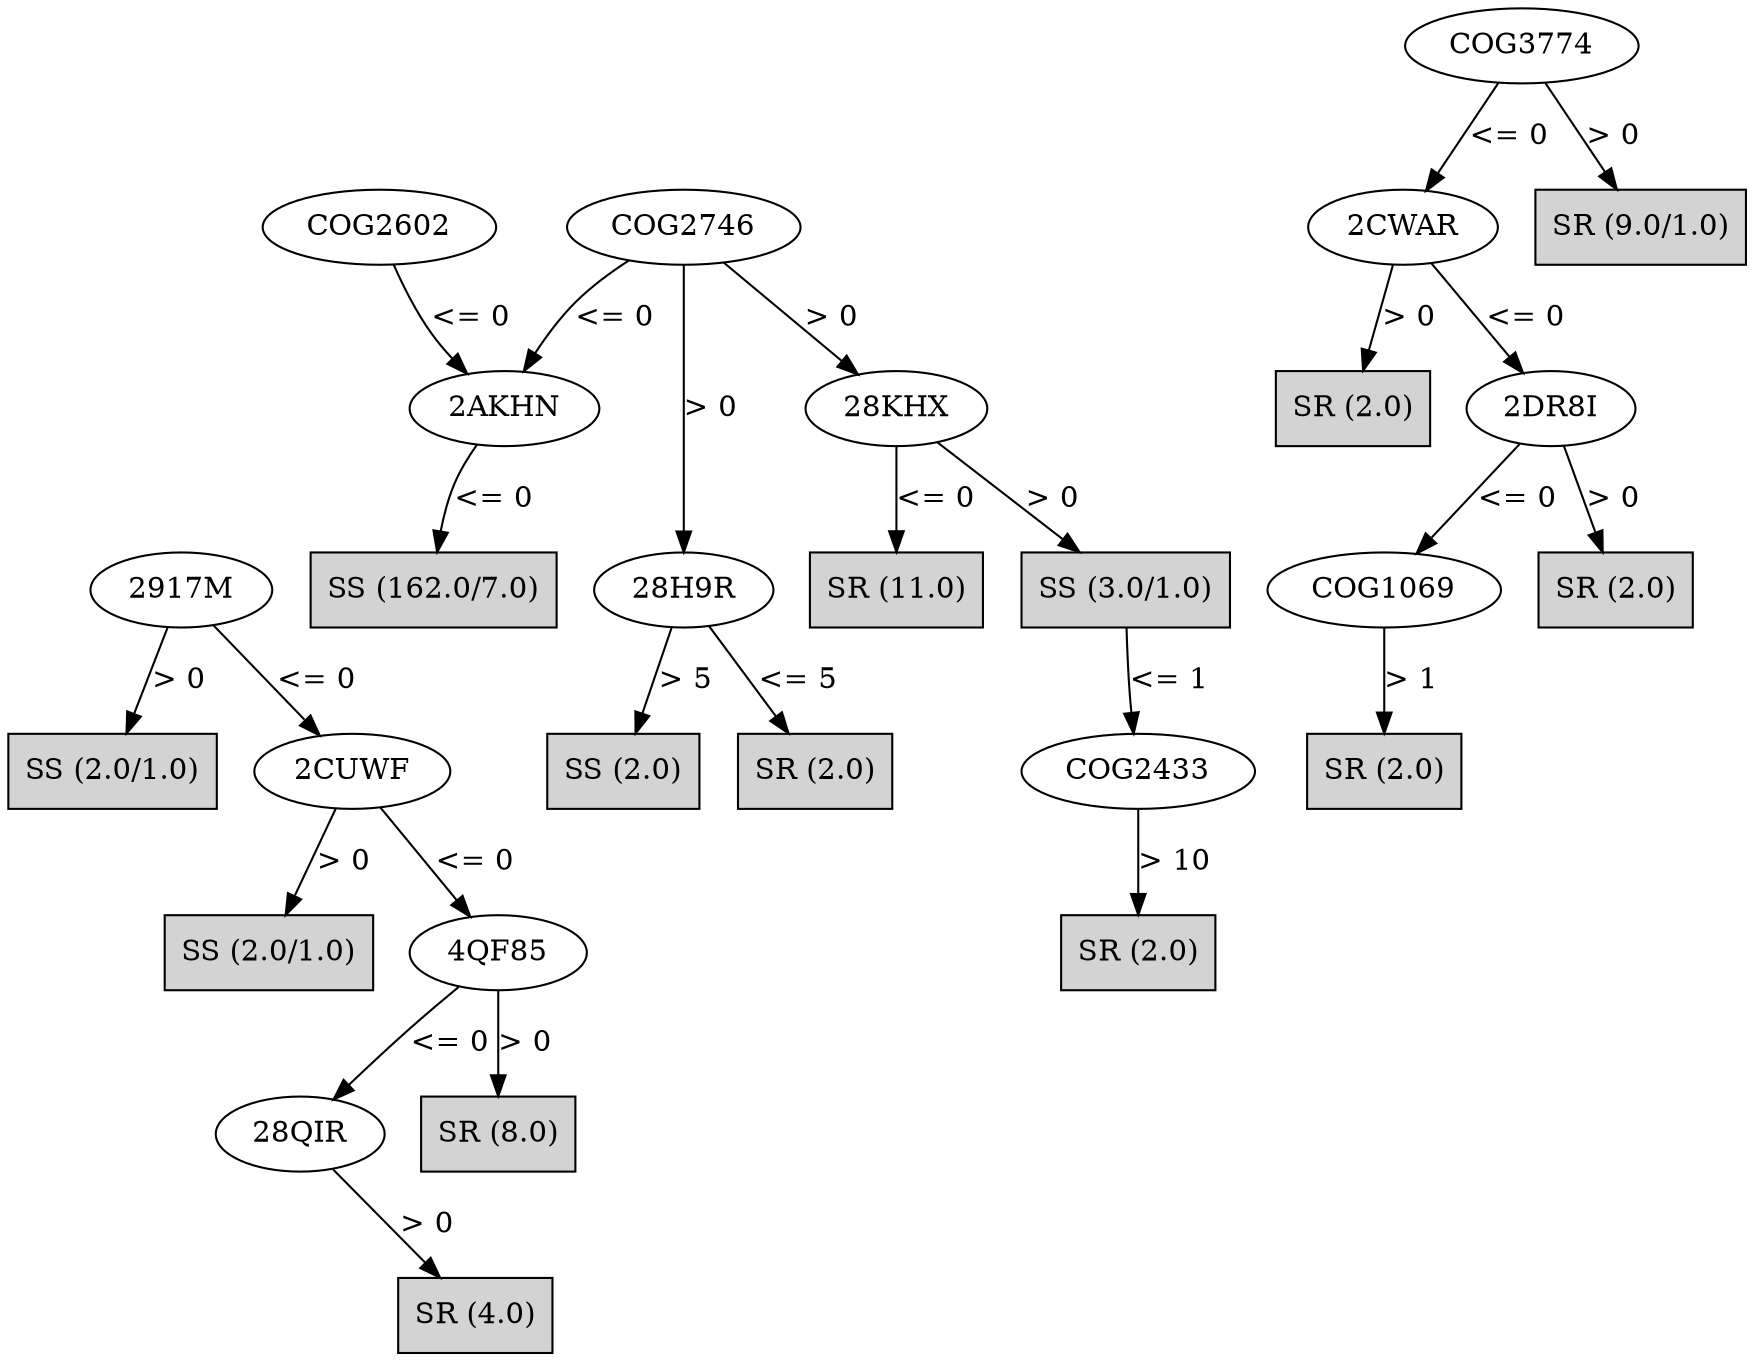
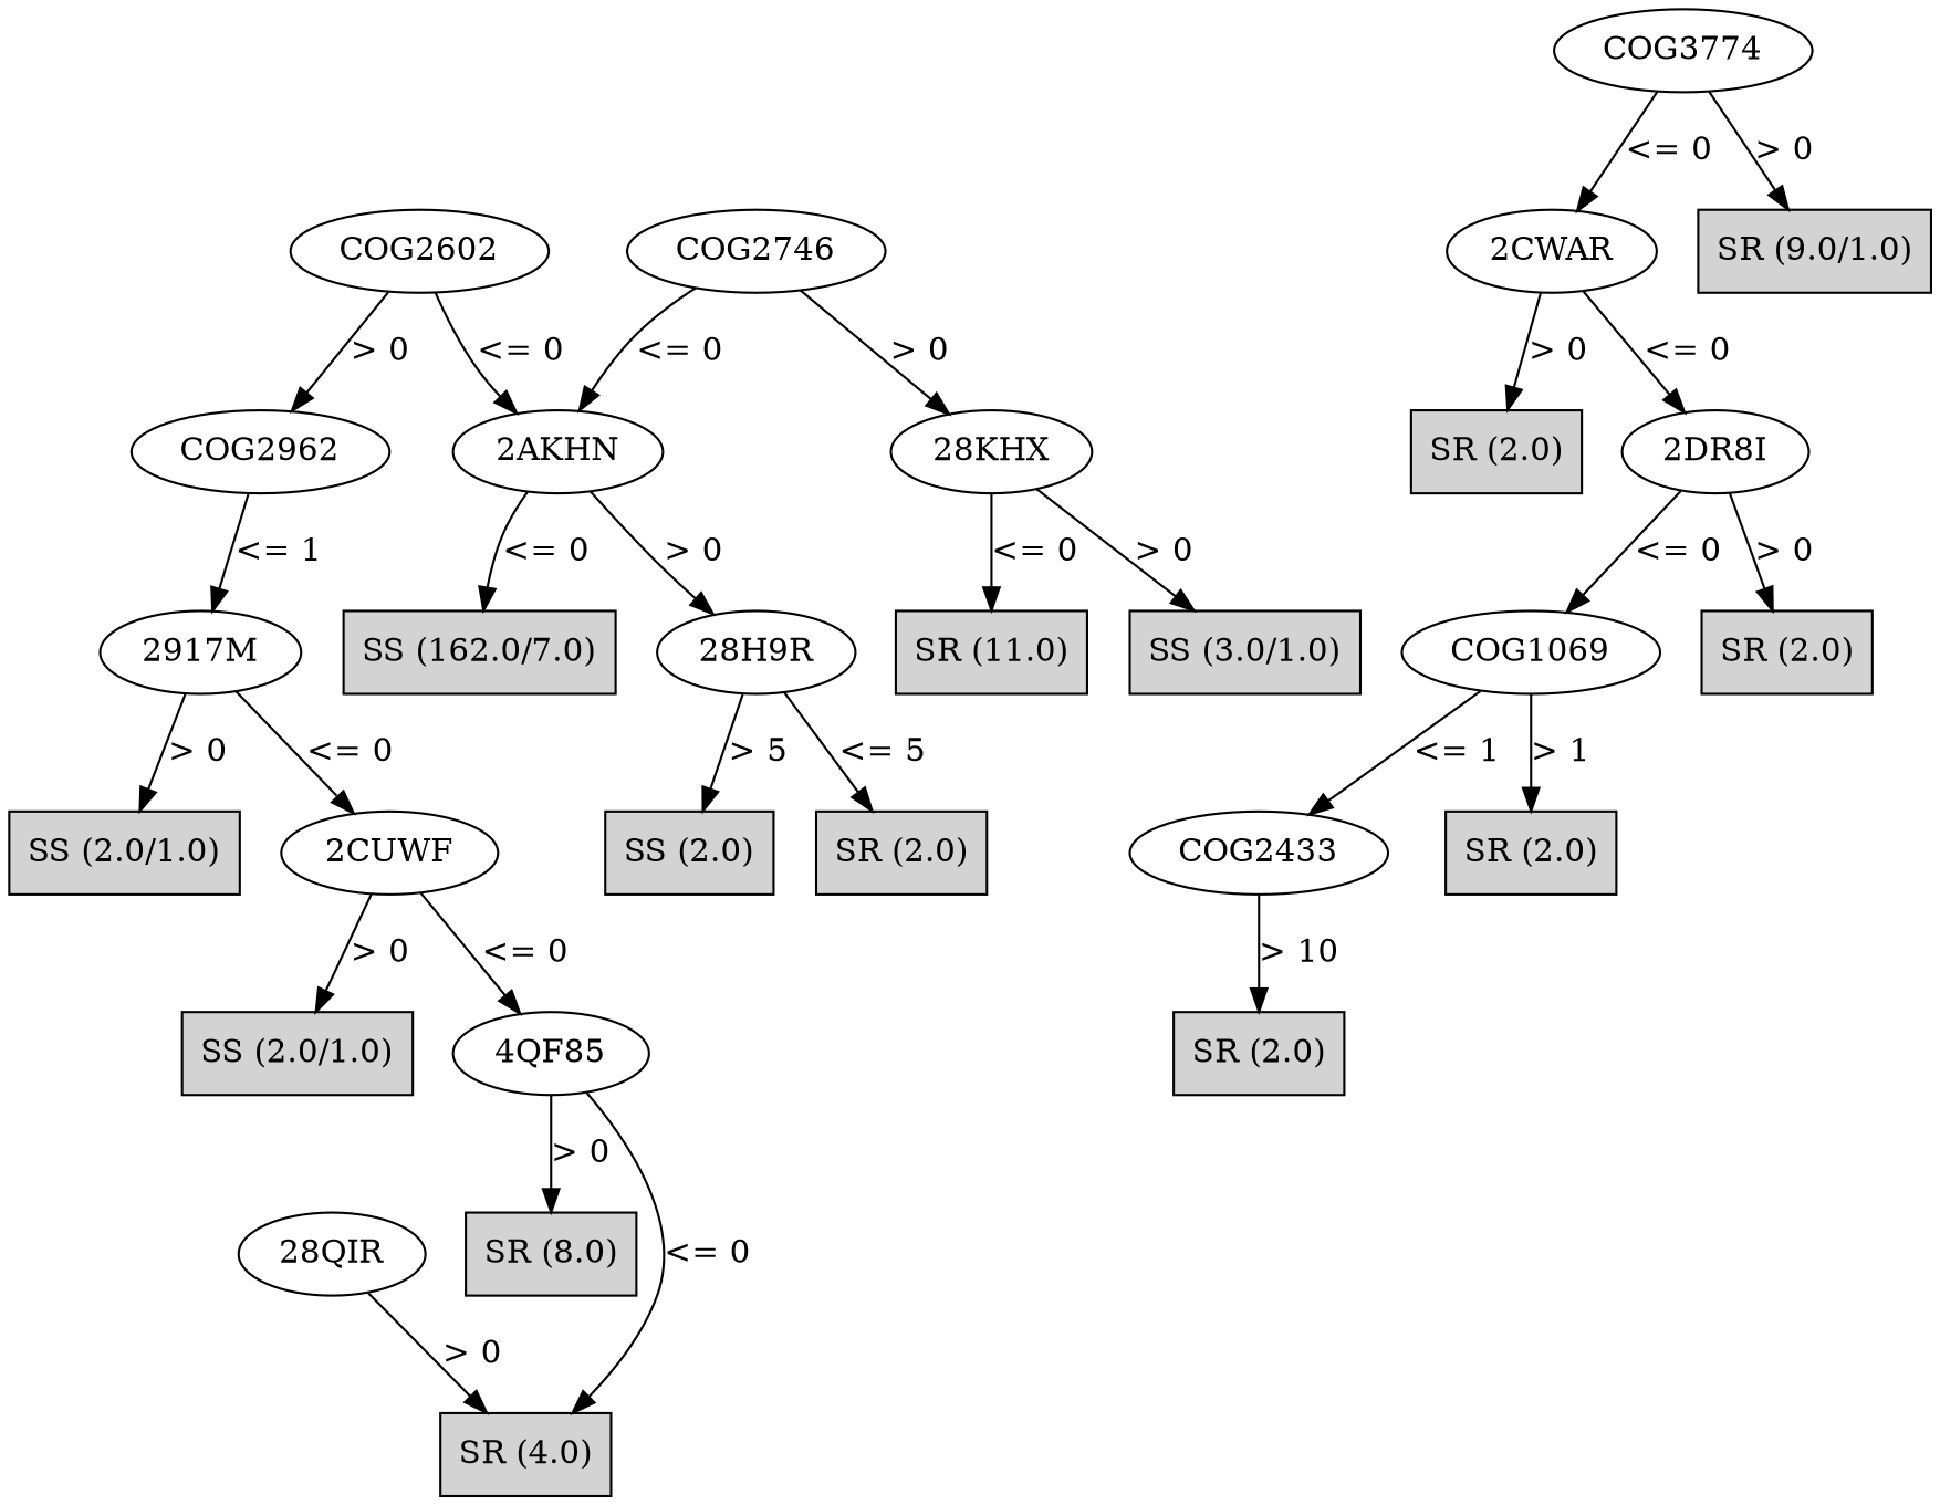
  digraph {
    n1 [label=COG2602]
+   n2 [label=COG2962]
    n3 [label="2AKHN"]
    n4 [label=COG2746]
    n5 [label="28KHX"]
    n6 [label="2917M"]
    n7 [label="SS (162.0/7.0)" shape=box style=filled]
    n8 [label="28H9R"]
    n9 [label="SR (11.0)" shape=box style=filled]
    n10 [label="SS (3.0/1.0)" shape=box style=filled]
    n11 [label="SR (2.0)" shape=box style=filled]
    n12 [label="SS (2.0)" shape=box style=filled]
    n13 [label="2CUWF"]
    n14 [label="SS (2.0/1.0)" shape=box style=filled]
    n15 [label="4QF85"]
    n16 [label="SS (2.0/1.0)" shape=box style=filled]
    n17 [label="28QIR"]
    n18 [label="SR (8.0)" shape=box style=filled]
    n19 [label="SR (4.0)" shape=box style=filled]
    n20 [label=COG3774]
    n21 [label="2CWAR"]
    n22 [label="SR (9.0/1.0)" shape=box style=filled]
    n23 [label="2DR8I"]
    n24 [label="SR (2.0)" shape=box style=filled]
    n25 [label=COG1069]
    n26 [label="SR (2.0)" shape=box style=filled]
    n27 [label=COG2433]
    n28 [label="SR (2.0)" shape=box style=filled]
    n29 [label="SR (2.0)" shape=box style=filled]
+   n1 -> n2 [label="> 0"]
    n1 -> n3 [label="<= 0"]
+   n2 -> n6 [label="<= 1"]
    n3 -> n7 [label="<= 0"]
-   n4 -> n8 [label="> 0"]
+   n3 -> n8 [label="> 0"]
    n4 -> n3 [label="<= 0"]
    n4 -> n5 [label="> 0"]
    n5 -> n9 [label="<= 0"]
    n5 -> n10 [label="> 0"]
    n6 -> n13 [label="<= 0"]
    n6 -> n14 [label="> 0"]
    n8 -> n11 [label="<= 5"]
    n8 -> n12 [label="> 5"]
    n13 -> n15 [label="<= 0"]
    n13 -> n16 [label="> 0"]
-   n15 -> n17 [label="<= 0"]
+   n15 -> n19 [label="<= 0"]
    n15 -> n18 [label="> 0"]
    n17 -> n19 [label="> 0"]
    n20 -> n21 [label="<= 0"]
    n20 -> n22 [label="> 0"]
    n21 -> n23 [label="<= 0"]
    n21 -> n24 [label="> 0"]
    n23 -> n25 [label="<= 0"]
    n23 -> n26 [label="> 0"]
-   n10 -> n27 [label="<= 1"]
+   n25 -> n27 [label="<= 1"]
    n25 -> n28 [label="> 1"]
    n27 -> n29 [label="> 10"]
  }
